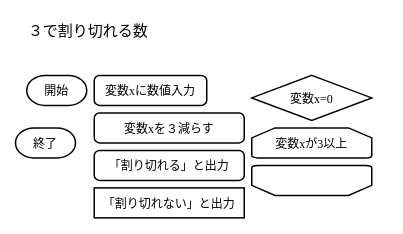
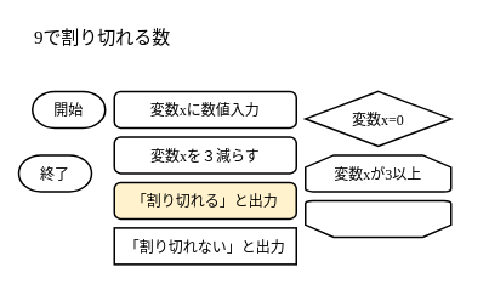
  <mxCell id="0" />
  <mxCell id="1" parent="0" />
  <mxCell id="2" value="開始" style="strokeWidth=2;shape=mxgraph.flowchart.terminator;fontFamily=BIZ UDPGothic;fontSize=16;" parent="1" vertex="1"><mxGeometry x="35" y="100" width="80" height="40" as="geometry" /></mxCell>
  <mxCell id="3" value="終了" style="strokeWidth=2;shape=mxgraph.flowchart.terminator;fontFamily=BIZ UDPGothic;fontSize=16;" parent="1" vertex="1"><mxGeometry x="20" y="170" width="80" height="40" as="geometry" /></mxCell>
- <mxCell id="4" value="変数xに数値入力" style="rounded=1;absoluteArcSize=1;arcSize=14;strokeWidth=2;fontFamily=BIZ UDPGothic;fontSize=16;" parent="1" vertex="1"><mxGeometry x="125" y="100" width="150" height="40" as="geometry" /></mxCell>
+ <mxCell id="4" value="変数xに数値入力" style="rounded=1;absoluteArcSize=1;arcSize=14;strokeWidth=2;fontFamily=BIZ UDPGothic;fontSize=16;" parent="1" vertex="1"><mxGeometry x="125" y="100" width="200" height="40" as="geometry" /></mxCell>
  <mxCell id="5" value="変数xを３減らす" style="rounded=1;absoluteArcSize=1;arcSize=14;strokeWidth=2;fontFamily=BIZ UDPGothic;fontSize=16;" parent="1" vertex="1"><mxGeometry x="125" y="150" width="200" height="40" as="geometry" /></mxCell>
- <mxCell id="6" value="「割り切れる」と出力" style="rounded=1;absoluteArcSize=1;arcSize=14;strokeWidth=2;fontFamily=BIZ UDPGothic;fontSize=16;" parent="1" vertex="1"><mxGeometry x="125" y="200" width="200" height="40" as="geometry" /></mxCell>
- <mxCell id="7" value="３で割り切れる数" style="text;html=1;strokeColor=none;fillColor=none;align=left;verticalAlign=middle;whiteSpace=wrap;rounded=0;fontFamily=BIZ UDPGothic;fontSize=20;" parent="1" vertex="1"><mxGeometry x="35" y="20" width="480" height="40" as="geometry" /></mxCell>
+ <mxCell id="6" value="「割り切れる」と出力" style="rounded=1;absoluteArcSize=1;arcSize=14;strokeWidth=2;fontFamily=BIZ UDPGothic;fontSize=16;fillColor=#fff2cc;" parent="1" vertex="1"><mxGeometry x="125" y="200" width="200" height="40" as="geometry" /></mxCell>
+ <mxCell id="7" value="9で割り切れる数" style="text;html=1;strokeColor=none;fillColor=none;align=left;verticalAlign=middle;whiteSpace=wrap;rounded=0;fontFamily=BIZ UDPGothic;fontSize=20;" parent="1" vertex="1"><mxGeometry x="35" y="20" width="480" height="40" as="geometry" /></mxCell>
  <mxCell id="8" value="「割り切れない」と出力" style="absoluteArcSize=1;arcSize=14;strokeWidth=2;fontFamily=BIZ UDPGothic;fontSize=16;rounded=0;" parent="1" vertex="1"><mxGeometry x="125" y="250" width="200" height="40" as="geometry" /></mxCell>
  <mxCell id="9" value="変数xが3以上" style="strokeWidth=2;shape=mxgraph.flowchart.loop_limit;fontFamily=BIZ UDPGothic;fontSize=16;" parent="1" vertex="1"><mxGeometry x="335" y="170" width="160" height="40" as="geometry" /></mxCell>
  <mxCell id="10" value="" style="strokeWidth=2;shape=mxgraph.flowchart.loop_limit;direction=west;fontFamily=BIZ UDPGothic;fontSize=16;" parent="1" vertex="1"><mxGeometry x="335" y="220" width="160" height="40" as="geometry" /></mxCell>
  <mxCell id="11" value="変数x=0" style="strokeWidth=2;shape=mxgraph.flowchart.decision;fontFamily=BIZ UDPGothic;fontSize=16;" parent="1" vertex="1"><mxGeometry x="335" y="100" width="160" height="60" as="geometry" /></mxCell>
